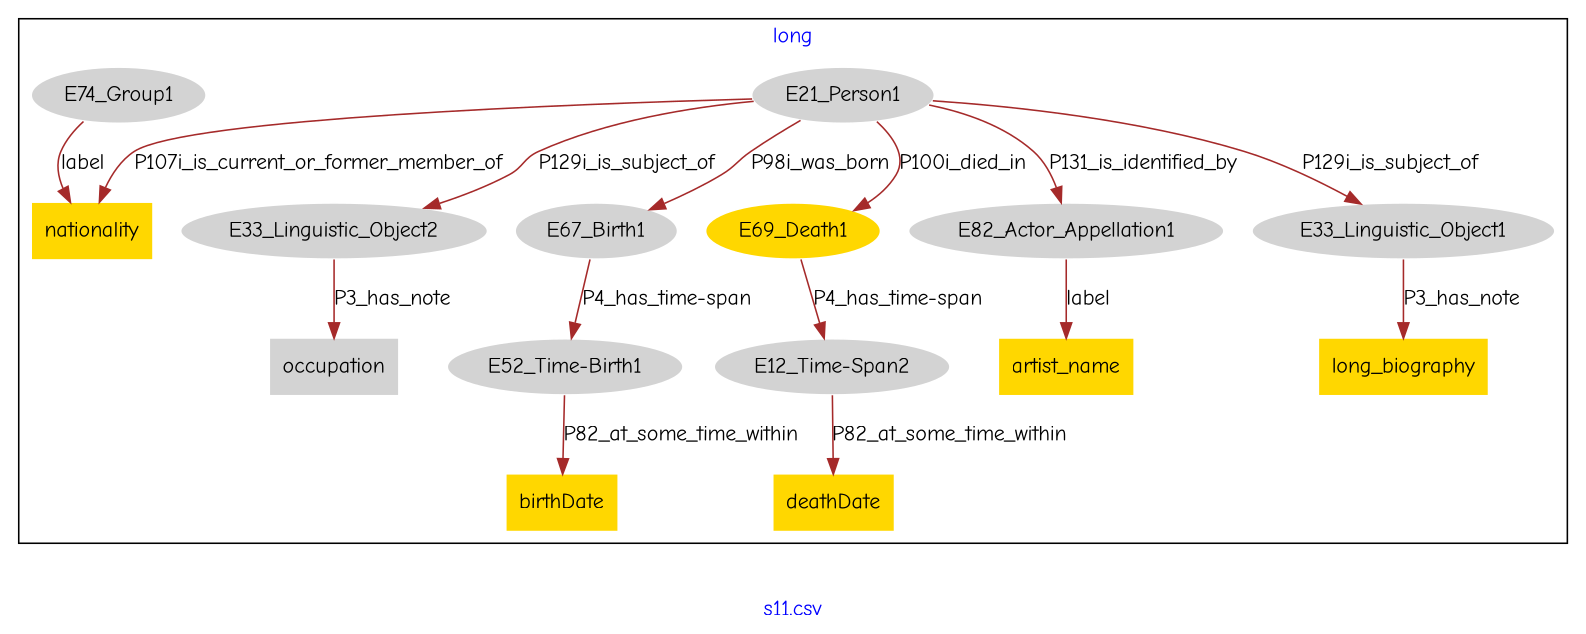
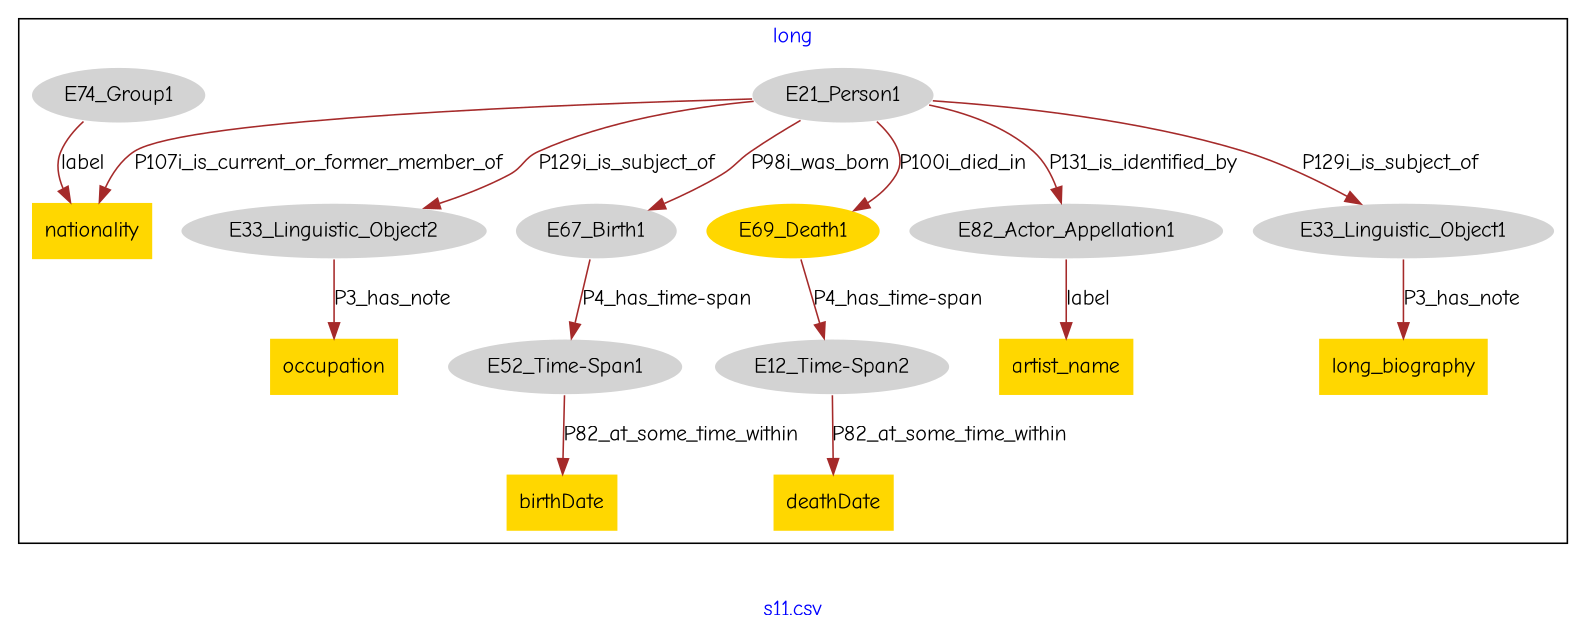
  digraph {
    fontcolor=blue
    fontname="Comic Neue"
    label="s11.csv"
    remincross=true
    node [color=white fillcolor=lightgray fontname="Comic Neue" style=filled]
    edge [color=brown fontcolor=black fontname="Comic Neue"]
    n1 [label=E21_Person1]
    n2 [label=E33_Linguistic_Object1]
    n3 [label=E33_Linguistic_Object2]
    n4 [label=E67_Birth1]
    n5 [fillcolor=gold label=E69_Death1]
    n6 [label=E74_Group1]
    n7 [label=E82_Actor_Appellation1]
-   n8 [label="E52_Time-Birth1"]
+   n8 [label="E52_Time-Span1"]
    n9 [label="E12_Time-Span2"]
    n10 [fillcolor=gold label=long_biography shape=plaintext color=""]
-   n11 [label=occupation shape=plaintext color=""]
+   n11 [fillcolor=gold label=occupation shape=plaintext color=""]
    n12 [fillcolor=gold label=nationality shape=plaintext color=""]
    n13 [fillcolor=gold label=birthDate shape=plaintext color=""]
    n14 [fillcolor=gold label=deathDate shape=plaintext color=""]
    n15 [fillcolor=gold label=artist_name shape=plaintext color=""]
    subgraph cluster_1 {
      label=long
      n1
      n2
      n3
      n4
      n5
      n6
      n7
      n8
      n9
      n10
      n11
      n12
      n13
      n14
      n15
    }
    n1 -> n2 [label=P129i_is_subject_of]
    n1 -> n3 [label=P129i_is_subject_of]
    n1 -> n4 [label=P98i_was_born]
    n1 -> n5 [label=P100i_died_in]
    n1 -> n7 [label=P131_is_identified_by]
    n1 -> n12 [label=P107i_is_current_or_former_member_of]
    n2 -> n10 [label=P3_has_note]
    n3 -> n11 [label=P3_has_note]
    n4 -> n8 [label="P4_has_time-span"]
    n5 -> n9 [label="P4_has_time-span"]
    n6 -> n12 [label=label]
    n7 -> n15 [label=label]
    n8 -> n13 [label=P82_at_some_time_within]
    n9 -> n14 [label=P82_at_some_time_within]
  }
